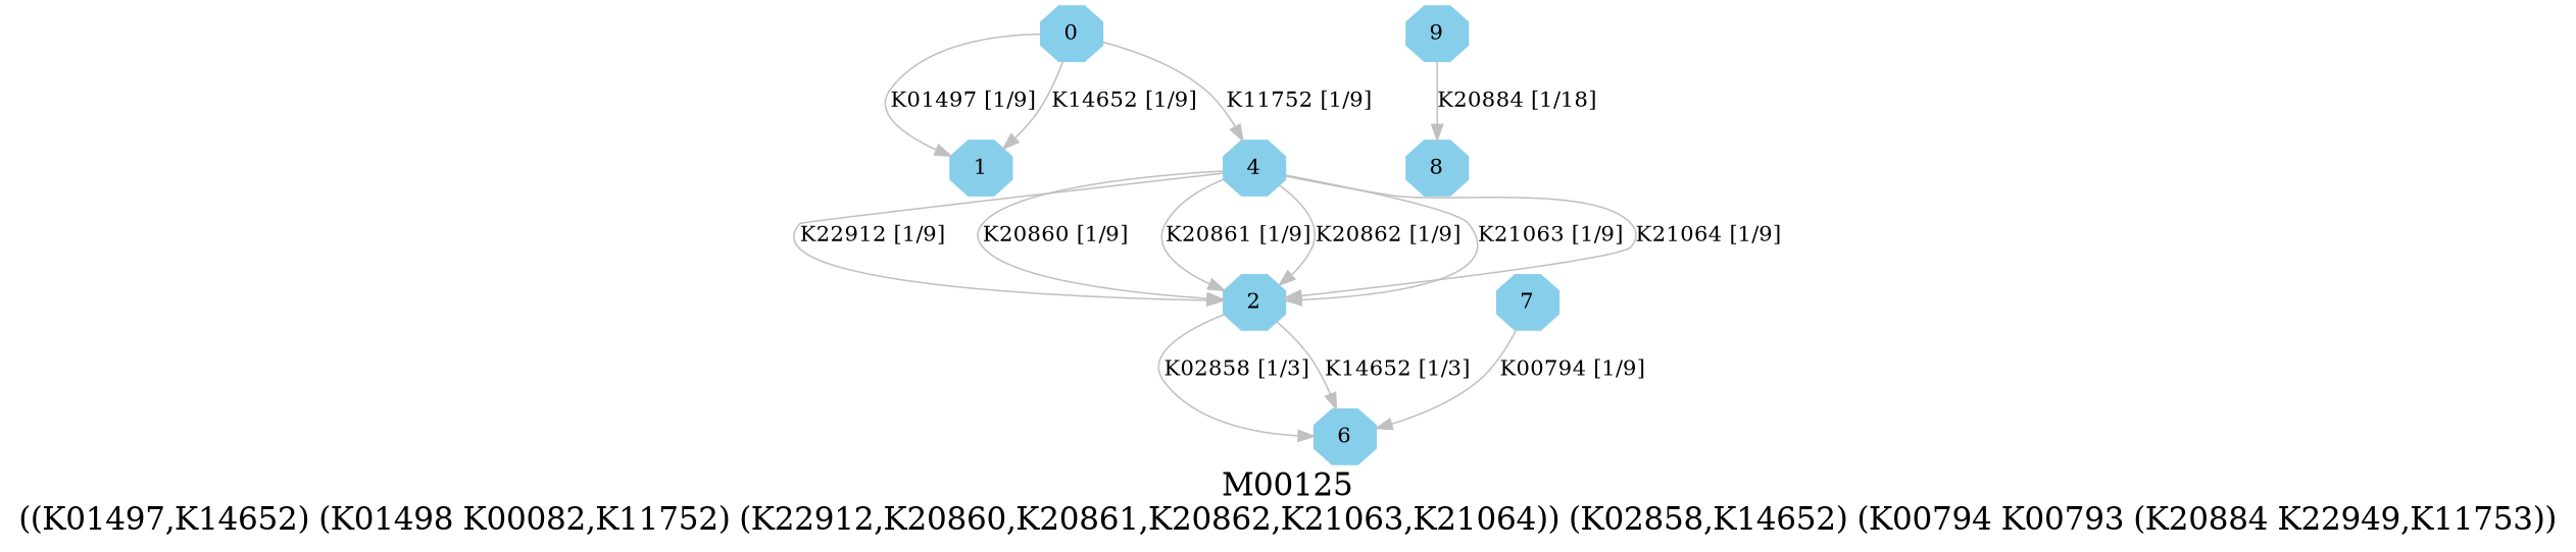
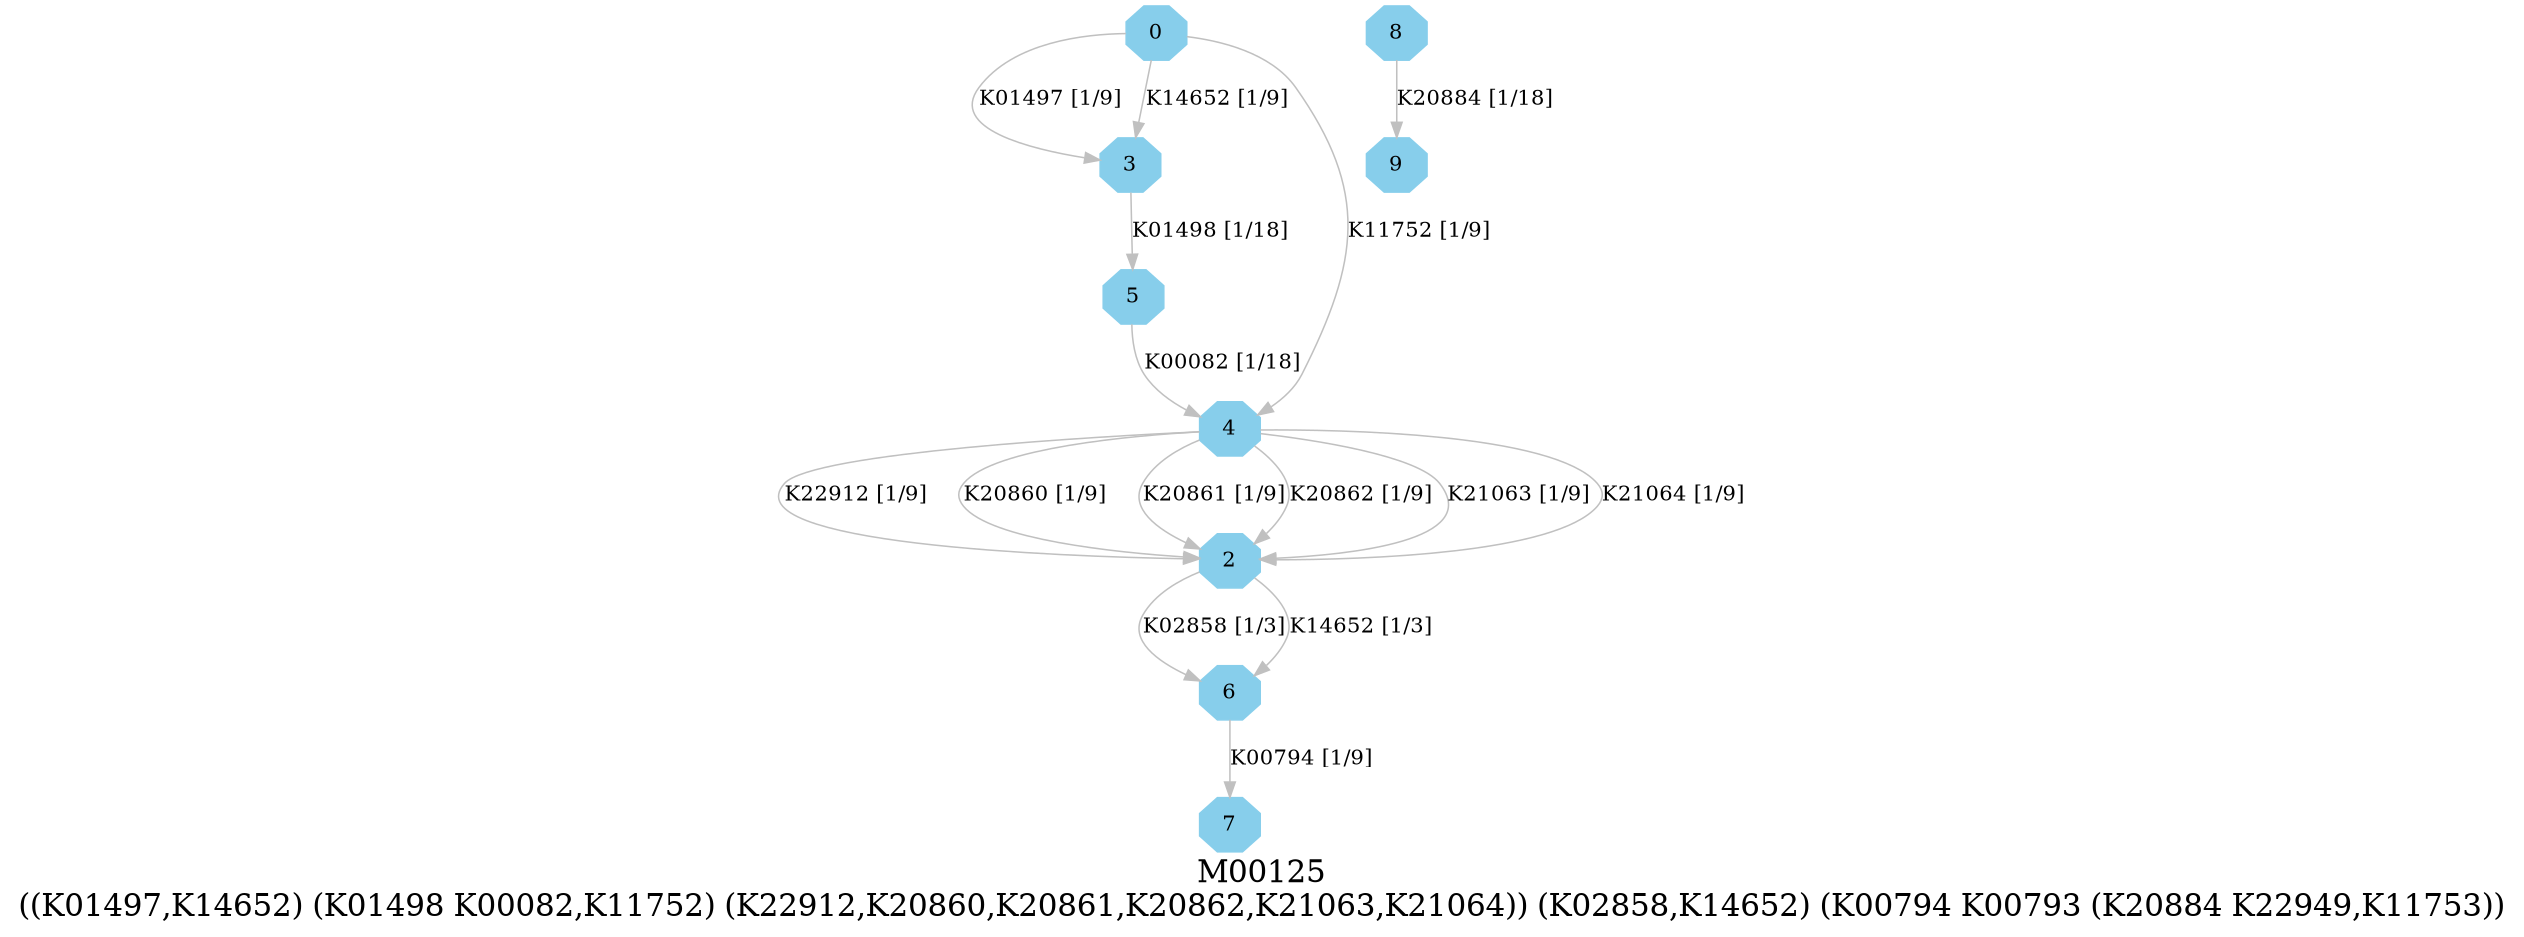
  digraph {
    fontsize=20
    label="M00125\n((K01497,K14652) (K01498 K00082,K11752) (K22912,K20860,K20861,K20862,K21063,K21064)) (K02858,K14652) (K00794 K00793 (K20884 K22949,K11753))"
    node [color=skyblue shape=octagon style=filled]
    edge [color=grey]
    0 [height=.3 width=.3]
    2 [height=.3 width=.3]
-   3 [height=.3 width=.3 label=1]
+   3 [height=.3 width=.3]
    4 [height=.3 width=.3]
+   5 [height=.3 width=.3]
    6 [height=.3 width=.3]
    7 [height=.3 width=.3]
    8 [height=.3 width=.3]
    9 [height=.3 width=.3]
    subgraph sub_1 {
      0
      2
      3
      4
+     5
      6
      7
      8
      9
    }
    0 -> 3 [label="K01497 [1/9]"]
    0 -> 3 [label="K14652 [1/9]"]
    0 -> 4 [label="K11752 [1/9]"]
    2 -> 6 [label="K02858 [1/3]"]
    2 -> 6 [label="K14652 [1/3]"]
+   3 -> 5 [label="K01498 [1/18]"]
    4 -> 2 [label="K22912 [1/9]"]
    4 -> 2 [label="K20860 [1/9]"]
    4 -> 2 [label="K20861 [1/9]"]
    4 -> 2 [label="K20862 [1/9]"]
    4 -> 2 [label="K21063 [1/9]"]
    4 -> 2 [label="K21064 [1/9]"]
-   7 -> 6 [label="K00794 [1/9]"]
-   9 -> 8 [label="K20884 [1/18]"]
+   5 -> 4 [label="K00082 [1/18]"]
+   6 -> 7 [label="K00794 [1/9]"]
+   8 -> 9 [label="K20884 [1/18]"]
  }
